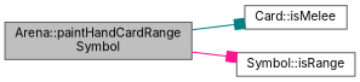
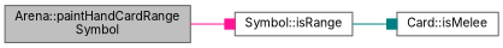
  digraph {
    fontname=Inter
    rankdir=LR
    node [color=gray40 fontname=Inter fontsize=10 shape=record]
    edge [arrowhead=box fontname=Inter fontsize=10 labelfontname=Helvetica labelfontsize=10 style=solid]
    n1 [fillcolor=grey75 fontcolor=black height=0.2 label="Arena::paintHandCardRange\lSymbol" style=filled width=0.4]
    n2 [height=0.2 label="Card::isMelee" width=0.4]
    n3 [height=0.2 label="Symbol::isRange" width=0.4]
-   n1 -> n2 [color=teal]
+   n3 -> n2 [color=teal]
    n1 -> n3 [color=deeppink]
  }
